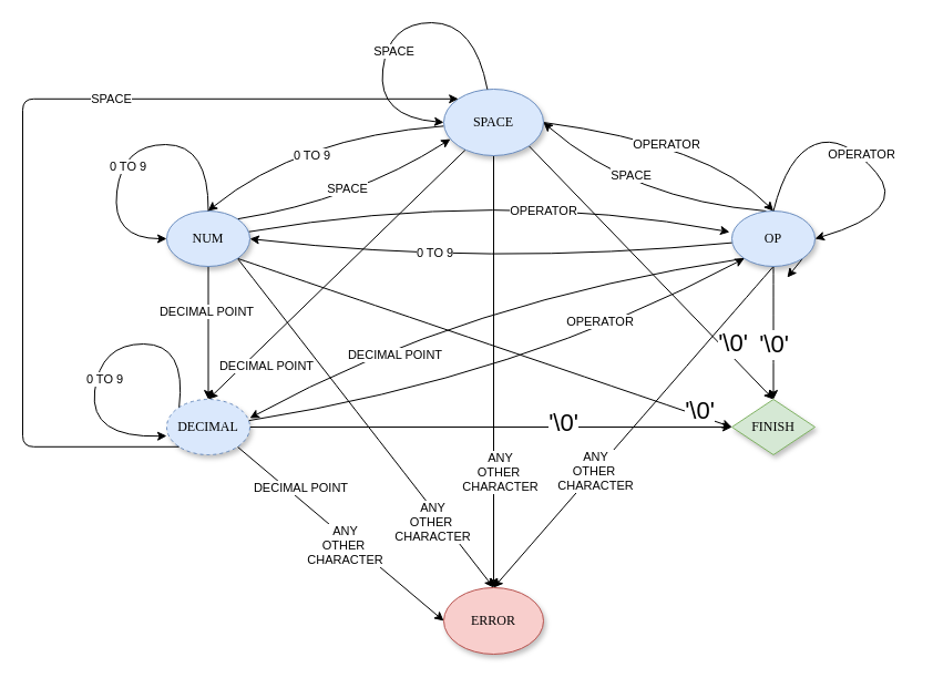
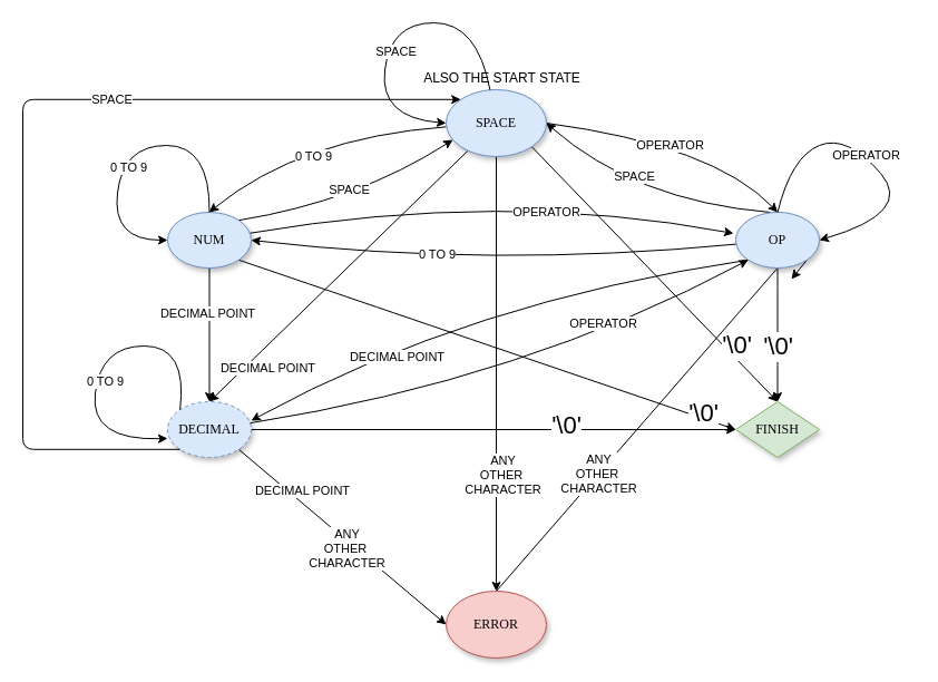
  <mxCell id="0" />
  <mxCell id="1" parent="0" />
  <mxCell id="2" style="edgeStyle=none;orthogonalLoop=1;jettySize=auto;html=1;entryX=0.5;entryY=0;entryDx=0;entryDy=0;strokeColor=#000000;curved=1;" parent="1" edge="1"><mxGeometry relative="1" as="geometry"><mxPoint x="399.997" y="113.322" as="sourcePoint" /><mxPoint x="187.22" y="190" as="targetPoint" /><Array as="points"><mxPoint x="269.72" y="123" /></Array></mxGeometry></mxCell>
  <mxCell id="3" value="0 TO 9" style="edgeLabel;html=1;align=center;verticalAlign=middle;resizable=0;points=[];" parent="2" vertex="1" connectable="0"><mxGeometry x="0.163" y="-1" relative="1" as="geometry"><mxPoint x="16.63" y="13.13" as="offset" /></mxGeometry></mxCell>
  <mxCell id="4" style="edgeStyle=none;rounded=1;orthogonalLoop=1;jettySize=auto;html=1;entryX=0.5;entryY=0;entryDx=0;entryDy=0;strokeColor=#000000;" parent="1" source="12" target="43" edge="1"><mxGeometry relative="1" as="geometry" /></mxCell>
  <mxCell id="5" value="DECIMAL POINT" style="edgeLabel;html=1;align=center;verticalAlign=middle;resizable=0;points=[];" parent="4" vertex="1" connectable="0"><mxGeometry x="-0.004" y="-1" relative="1" as="geometry"><mxPoint x="-63.34" y="83.83" as="offset" /></mxGeometry></mxCell>
  <mxCell id="6" style="edgeStyle=none;orthogonalLoop=1;jettySize=auto;html=1;exitX=1;exitY=0.5;exitDx=0;exitDy=0;entryX=0.5;entryY=0;entryDx=0;entryDy=0;strokeColor=#000000;curved=1;" parent="1" source="12" target="24" edge="1"><mxGeometry relative="1" as="geometry"><Array as="points"><mxPoint x="640" y="130" /></Array></mxGeometry></mxCell>
  <mxCell id="7" value="OPERATOR" style="edgeLabel;html=1;align=center;verticalAlign=middle;resizable=0;points=[];" parent="6" vertex="1" connectable="0"><mxGeometry x="-0.184" y="1" relative="1" as="geometry"><mxPoint x="14.71" y="8.3" as="offset" /></mxGeometry></mxCell>
  <mxCell id="8" style="edgeStyle=none;rounded=1;orthogonalLoop=1;jettySize=auto;html=1;exitX=1;exitY=1;exitDx=0;exitDy=0;entryX=0.5;entryY=0;entryDx=0;entryDy=0;strokeColor=#000000;" parent="1" source="12" target="44" edge="1"><mxGeometry relative="1" as="geometry" /></mxCell>
  <mxCell id="9" value="&lt;font style=&quot;font-size: 22px&quot;&gt;'\0'&lt;/font&gt;" style="edgeLabel;html=1;align=center;verticalAlign=middle;resizable=0;points=[];" parent="8" vertex="1" connectable="0"><mxGeometry x="0.09" relative="1" as="geometry"><mxPoint x="63.08" y="54.27" as="offset" /></mxGeometry></mxCell>
  <mxCell id="10" style="edgeStyle=none;rounded=1;orthogonalLoop=1;jettySize=auto;html=1;entryX=0.5;entryY=0;entryDx=0;entryDy=0;strokeColor=#000000;" parent="1" source="12" target="45" edge="1"><mxGeometry relative="1" as="geometry" /></mxCell>
  <mxCell id="11" value="ANY&lt;br&gt;OTHER&amp;nbsp;&lt;br&gt;CHARACTER" style="edgeLabel;html=1;align=center;verticalAlign=middle;resizable=0;points=[];" parent="10" vertex="1" connectable="0"><mxGeometry x="0.015" y="2" relative="1" as="geometry"><mxPoint x="3" y="87" as="offset" /></mxGeometry></mxCell>
  <mxCell id="12" value="SPACE" style="ellipse;whiteSpace=wrap;html=1;rounded=0;shadow=1;comic=0;labelBackgroundColor=none;strokeWidth=1;fontFamily=Verdana;fontSize=12;align=center;movableLabel=0;resizeWidth=0;container=0;autosize=0;fixDash=0;fillColor=#dae8fc;strokeColor=#6c8ebf;" parent="1" vertex="1"><mxGeometry x="400" y="80" width="90" height="60" as="geometry" /></mxCell>
  <mxCell id="13" style="edgeStyle=none;curved=1;orthogonalLoop=1;jettySize=auto;html=1;exitX=0.413;exitY=0;exitDx=0;exitDy=0;entryX=1;entryY=0.5;entryDx=0;entryDy=0;strokeColor=#000000;exitPerimeter=0;" parent="1" source="24" target="12" edge="1"><mxGeometry relative="1" as="geometry"><Array as="points"><mxPoint x="570" y="180" /></Array></mxGeometry></mxCell>
  <mxCell id="14" value="SPACE" style="edgeLabel;html=1;align=center;verticalAlign=middle;resizable=0;points=[];" parent="13" vertex="1" connectable="0"><mxGeometry x="0.212" y="-16" relative="1" as="geometry"><mxPoint as="offset" /></mxGeometry></mxCell>
  <mxCell id="15" style="edgeStyle=none;curved=1;orthogonalLoop=1;jettySize=auto;html=1;entryX=1;entryY=0.5;entryDx=0;entryDy=0;strokeColor=#000000;" parent="1" source="24" target="35" edge="1"><mxGeometry relative="1" as="geometry"><Array as="points"><mxPoint x="440" y="240" /></Array></mxGeometry></mxCell>
  <mxCell id="16" value="0 TO 9" style="edgeLabel;html=1;align=center;verticalAlign=middle;resizable=0;points=[];" parent="15" vertex="1" connectable="0"><mxGeometry x="0.24" y="-7" relative="1" as="geometry"><mxPoint as="offset" /></mxGeometry></mxCell>
  <mxCell id="17" style="edgeStyle=none;curved=1;orthogonalLoop=1;jettySize=auto;html=1;entryX=0.5;entryY=0;entryDx=0;entryDy=0;strokeColor=#000000;" parent="1" source="24" target="44" edge="1"><mxGeometry relative="1" as="geometry" /></mxCell>
  <mxCell id="18" value="&lt;span style=&quot;font-size: 22px&quot;&gt;'\0'&lt;/span&gt;" style="edgeLabel;html=1;align=center;verticalAlign=middle;resizable=0;points=[];" parent="17" vertex="1" connectable="0"><mxGeometry x="-0.283" relative="1" as="geometry"><mxPoint y="27" as="offset" /></mxGeometry></mxCell>
  <mxCell id="19" style="edgeStyle=none;curved=1;orthogonalLoop=1;jettySize=auto;html=1;exitX=1;exitY=1;exitDx=0;exitDy=0;strokeColor=#000000;" parent="1" source="24" edge="1"><mxGeometry relative="1" as="geometry"><mxPoint x="710" y="250" as="targetPoint" /></mxGeometry></mxCell>
  <mxCell id="20" style="edgeStyle=none;curved=1;orthogonalLoop=1;jettySize=auto;html=1;exitX=0;exitY=1;exitDx=0;exitDy=0;entryX=1;entryY=0.34;entryDx=0;entryDy=0;strokeColor=#000000;entryPerimeter=0;" parent="1" source="24" target="43" edge="1"><mxGeometry relative="1" as="geometry"><Array as="points"><mxPoint x="420" y="270" /></Array></mxGeometry></mxCell>
  <mxCell id="21" value="DECIMAL POINT" style="edgeLabel;html=1;align=center;verticalAlign=middle;resizable=0;points=[];" parent="20" vertex="1" connectable="0"><mxGeometry x="0.39" y="6" relative="1" as="geometry"><mxPoint y="7.65" as="offset" /></mxGeometry></mxCell>
- <mxCell id="22" style="edgeStyle=none;curved=1;orthogonalLoop=1;jettySize=auto;html=1;exitX=0.5;exitY=1;exitDx=0;exitDy=0;entryX=0.5;entryY=0;entryDx=0;entryDy=0;strokeColor=#000000;" parent="1" source="24" target="45" edge="1"><mxGeometry relative="1" as="geometry" /></mxCell>
+ <mxCell id="22" style="edgeStyle=none;curved=1;orthogonalLoop=1;jettySize=auto;html=1;exitX=0.5;exitY=1;exitDx=0;exitDy=0;entryX=0.5;entryY=0;entryDx=0;entryDy=0;strokeColor=#000000;endArrow=none;" parent="1" source="24" target="45" edge="1"><mxGeometry relative="1" as="geometry" /></mxCell>
  <mxCell id="23" value="ANY&lt;br&gt;OTHER&amp;nbsp;&lt;br&gt;CHARACTER" style="edgeLabel;html=1;align=center;verticalAlign=middle;resizable=0;points=[];" parent="22" vertex="1" connectable="0"><mxGeometry x="0.274" relative="1" as="geometry"><mxPoint as="offset" /></mxGeometry></mxCell>
  <mxCell id="24" value="&lt;span&gt;OP&lt;/span&gt;" style="ellipse;whiteSpace=wrap;html=1;rounded=0;shadow=1;comic=0;labelBackgroundColor=none;strokeWidth=1;fontFamily=Verdana;fontSize=12;align=center;fillColor=#dae8fc;strokeColor=#6c8ebf;" parent="1" vertex="1"><mxGeometry x="660" y="190" width="75" height="50" as="geometry" /></mxCell>
  <mxCell id="25" style="edgeStyle=none;rounded=1;orthogonalLoop=1;jettySize=auto;html=1;strokeColor=#000000;" parent="1" source="35" target="43" edge="1"><mxGeometry relative="1" as="geometry" /></mxCell>
  <mxCell id="26" value="DECIMAL POINT" style="edgeLabel;html=1;align=center;verticalAlign=middle;resizable=0;points=[];" parent="25" vertex="1" connectable="0"><mxGeometry x="-0.333" y="-2" relative="1" as="geometry"><mxPoint as="offset" /></mxGeometry></mxCell>
  <mxCell id="27" style="edgeStyle=none;curved=1;orthogonalLoop=1;jettySize=auto;html=1;entryX=-0.027;entryY=0.38;entryDx=0;entryDy=0;strokeColor=#000000;entryPerimeter=0;" parent="1" source="35" target="24" edge="1"><mxGeometry relative="1" as="geometry"><Array as="points"><mxPoint x="450" y="170" /></Array></mxGeometry></mxCell>
  <mxCell id="28" value="OPERATOR" style="edgeLabel;html=1;align=center;verticalAlign=middle;resizable=0;points=[];" parent="27" vertex="1" connectable="0"><mxGeometry x="-0.344" y="-1" relative="1" as="geometry"><mxPoint x="123.1" y="4.74" as="offset" /></mxGeometry></mxCell>
  <mxCell id="29" style="edgeStyle=none;curved=1;orthogonalLoop=1;jettySize=auto;html=1;exitX=1;exitY=0;exitDx=0;exitDy=0;entryX=0.067;entryY=0.75;entryDx=0;entryDy=0;entryPerimeter=0;strokeColor=#000000;" parent="1" source="35" target="12" edge="1"><mxGeometry relative="1" as="geometry"><Array as="points"><mxPoint x="320" y="180" /></Array></mxGeometry></mxCell>
  <mxCell id="30" value="SPACE" style="edgeLabel;html=1;align=center;verticalAlign=middle;resizable=0;points=[];" parent="29" vertex="1" connectable="0"><mxGeometry x="0.026" y="12" relative="1" as="geometry"><mxPoint x="-1" as="offset" /></mxGeometry></mxCell>
  <mxCell id="31" style="edgeStyle=none;curved=1;orthogonalLoop=1;jettySize=auto;html=1;exitX=1;exitY=1;exitDx=0;exitDy=0;entryX=0;entryY=0.5;entryDx=0;entryDy=0;strokeColor=#000000;" parent="1" source="35" target="44" edge="1"><mxGeometry relative="1" as="geometry" /></mxCell>
  <mxCell id="32" value="&lt;span style=&quot;font-size: 22px&quot;&gt;'\0'&lt;/span&gt;" style="edgeLabel;html=1;align=center;verticalAlign=middle;resizable=0;points=[];" parent="31" vertex="1" connectable="0"><mxGeometry x="0.475" relative="1" as="geometry"><mxPoint x="86.8" y="24.85" as="offset" /></mxGeometry></mxCell>
- <mxCell id="33" style="edgeStyle=none;curved=1;orthogonalLoop=1;jettySize=auto;html=1;exitX=1;exitY=1;exitDx=0;exitDy=0;entryX=0.5;entryY=0;entryDx=0;entryDy=0;strokeColor=#000000;" parent="1" source="35" target="45" edge="1"><mxGeometry relative="1" as="geometry" /></mxCell>
- <mxCell id="34" value="ANY&lt;br&gt;OTHER&amp;nbsp;&lt;br&gt;CHARACTER" style="edgeLabel;html=1;align=center;verticalAlign=middle;resizable=0;points=[];" parent="33" vertex="1" connectable="0"><mxGeometry x="0.106" relative="1" as="geometry"><mxPoint x="48.46" y="73.02" as="offset" /></mxGeometry></mxCell>
  <mxCell id="35" value="NUM" style="ellipse;whiteSpace=wrap;html=1;rounded=0;shadow=1;comic=0;labelBackgroundColor=none;strokeWidth=1;fontFamily=Verdana;fontSize=12;align=center;fillColor=#dae8fc;strokeColor=#6c8ebf;" parent="1" vertex="1"><mxGeometry x="150" y="190" width="75" height="50" as="geometry" /></mxCell>
  <mxCell id="36" style="edgeStyle=none;rounded=1;orthogonalLoop=1;jettySize=auto;html=1;exitX=1;exitY=1;exitDx=0;exitDy=0;entryX=0;entryY=0.5;entryDx=0;entryDy=0;strokeColor=#000000;" parent="1" source="43" target="45" edge="1"><mxGeometry relative="1" as="geometry" /></mxCell>
  <mxCell id="37" value="DECIMAL POINT" style="edgeLabel;html=1;align=center;verticalAlign=middle;resizable=0;points=[];" parent="36" vertex="1" connectable="0"><mxGeometry x="-0.327" y="1" relative="1" as="geometry"><mxPoint x="-7.13" y="-14.94" as="offset" /></mxGeometry></mxCell>
  <mxCell id="38" value="ANY&lt;br&gt;OTHER&amp;nbsp;&lt;br&gt;CHARACTER" style="edgeLabel;html=1;align=center;verticalAlign=middle;resizable=0;points=[];" parent="36" vertex="1" connectable="0"><mxGeometry x="0.144" y="1" relative="1" as="geometry"><mxPoint x="-10.68" as="offset" /></mxGeometry></mxCell>
  <mxCell id="39" style="edgeStyle=none;curved=1;orthogonalLoop=1;jettySize=auto;html=1;entryX=0;entryY=1;entryDx=0;entryDy=0;strokeColor=#000000;" parent="1" source="43" target="24" edge="1"><mxGeometry relative="1" as="geometry"><Array as="points"><mxPoint x="470" y="340" /></Array></mxGeometry></mxCell>
  <mxCell id="40" value="OPERATOR" style="edgeLabel;html=1;align=center;verticalAlign=middle;resizable=0;points=[];" parent="39" vertex="1" connectable="0"><mxGeometry x="-0.369" y="5" relative="1" as="geometry"><mxPoint x="167.7" y="-60.5" as="offset" /></mxGeometry></mxCell>
  <mxCell id="41" style="edgeStyle=orthogonalEdgeStyle;rounded=0;orthogonalLoop=1;jettySize=auto;html=1;exitX=1;exitY=0.5;exitDx=0;exitDy=0;entryX=0;entryY=0.5;entryDx=0;entryDy=0;" edge="1" parent="1" source="43" target="44"><mxGeometry relative="1" as="geometry" /></mxCell>
  <mxCell id="42" value="&lt;span style=&quot;font-size: 22px&quot;&gt;'\0'&lt;/span&gt;" style="edgeLabel;html=1;align=center;verticalAlign=middle;resizable=0;points=[];" vertex="1" connectable="0" parent="41"><mxGeometry x="0.297" y="4" relative="1" as="geometry"><mxPoint as="offset" /></mxGeometry></mxCell>
  <mxCell id="43" value="DECIMAL" style="ellipse;whiteSpace=wrap;html=1;rounded=0;shadow=1;comic=0;labelBackgroundColor=none;strokeWidth=1;fontFamily=Verdana;fontSize=12;align=center;fillColor=#dae8fc;strokeColor=#6c8ebf;dashed=1;" parent="1" vertex="1"><mxGeometry x="150" y="360" width="75" height="50" as="geometry" /></mxCell>
  <mxCell id="44" value="FINISH" style="rhombus;whiteSpace=wrap;html=1;shadow=1;comic=0;labelBackgroundColor=none;strokeWidth=1;fontFamily=Verdana;fontSize=12;align=center;fillColor=#d5e8d4;strokeColor=#82b366;" parent="1" vertex="1"><mxGeometry x="660" y="360" width="75" height="50" as="geometry" /></mxCell>
  <mxCell id="45" value="ERROR" style="ellipse;whiteSpace=wrap;html=1;rounded=0;shadow=1;comic=0;labelBackgroundColor=none;strokeWidth=1;fontFamily=Verdana;fontSize=12;align=center;movableLabel=0;resizeWidth=0;container=0;autosize=0;fixDash=0;fillColor=#f8cecc;strokeColor=#b85450;" parent="1" vertex="1"><mxGeometry x="400" y="530" width="90" height="60" as="geometry" /></mxCell>
  <mxCell id="46" style="edgeStyle=none;rounded=1;orthogonalLoop=1;jettySize=auto;html=1;entryX=0.5;entryY=0;entryDx=0;entryDy=0;strokeColor=#000000;" parent="1" source="44" target="44" edge="1"><mxGeometry relative="1" as="geometry" /></mxCell>
+ <mxCell id="47" value="ALSO THE START STATE" style="text;html=1;align=center;verticalAlign=middle;resizable=0;points=[];autosize=1;" parent="1" vertex="1"><mxGeometry x="370" y="60" width="160" height="20" as="geometry" /></mxCell>
  <mxCell id="48" style="edgeStyle=none;orthogonalLoop=1;jettySize=auto;html=1;exitX=0.5;exitY=0;exitDx=0;exitDy=0;entryX=0;entryY=0.5;entryDx=0;entryDy=0;strokeColor=#000000;curved=1;" parent="1" source="35" target="35" edge="1"><mxGeometry relative="1" as="geometry"><Array as="points"><mxPoint x="188" y="130" /><mxPoint x="110" y="130" /><mxPoint x="100" y="215" /></Array></mxGeometry></mxCell>
  <mxCell id="49" value="0 TO 9" style="edgeLabel;html=1;align=center;verticalAlign=middle;resizable=0;points=[];" parent="48" vertex="1" connectable="0"><mxGeometry x="0.15" y="7" relative="1" as="geometry"><mxPoint as="offset" /></mxGeometry></mxCell>
  <mxCell id="50" style="edgeStyle=none;orthogonalLoop=1;jettySize=auto;html=1;entryX=0;entryY=0.5;entryDx=0;entryDy=0;strokeColor=#000000;curved=1;" parent="1" source="12" target="12" edge="1"><mxGeometry relative="1" as="geometry"><mxPoint x="427.5" y="80" as="sourcePoint" /><mxPoint x="390" y="105" as="targetPoint" /><Array as="points"><mxPoint x="428" y="20" /><mxPoint x="350" y="20" /><mxPoint x="340" y="105" /></Array></mxGeometry></mxCell>
  <mxCell id="51" value="SPACE" style="edgeLabel;html=1;align=center;verticalAlign=middle;resizable=0;points=[];" parent="50" vertex="1" connectable="0"><mxGeometry x="0.15" y="7" relative="1" as="geometry"><mxPoint as="offset" /></mxGeometry></mxCell>
  <mxCell id="52" style="edgeStyle=none;orthogonalLoop=1;jettySize=auto;html=1;entryX=0;entryY=0.66;entryDx=0;entryDy=0;strokeColor=#000000;curved=1;entryPerimeter=0;exitX=0;exitY=0;exitDx=0;exitDy=0;" parent="1" source="43" target="43" edge="1"><mxGeometry relative="1" as="geometry"><mxPoint x="168" y="360" as="sourcePoint" /><mxPoint x="130" y="395" as="targetPoint" /><Array as="points"><mxPoint x="168" y="310" /><mxPoint x="90" y="310" /><mxPoint x="80" y="395" /></Array></mxGeometry></mxCell>
  <mxCell id="53" value="0 TO 9" style="edgeLabel;html=1;align=center;verticalAlign=middle;resizable=0;points=[];" parent="52" vertex="1" connectable="0"><mxGeometry x="0.15" y="7" relative="1" as="geometry"><mxPoint as="offset" /></mxGeometry></mxCell>
  <mxCell id="54" style="edgeStyle=none;curved=1;orthogonalLoop=1;jettySize=auto;html=1;entryX=0;entryY=0.5;entryDx=0;entryDy=0;strokeColor=#000000;" parent="1" source="43" target="43" edge="1"><mxGeometry relative="1" as="geometry" /></mxCell>
  <mxCell id="55" style="edgeStyle=none;curved=1;orthogonalLoop=1;jettySize=auto;html=1;exitX=0.5;exitY=0;exitDx=0;exitDy=0;entryX=1;entryY=0.5;entryDx=0;entryDy=0;strokeColor=#000000;" parent="1" source="24" target="24" edge="1"><mxGeometry relative="1" as="geometry"><Array as="points"><mxPoint x="710" y="140" /><mxPoint x="760" y="120" /><mxPoint x="820" y="190" /></Array></mxGeometry></mxCell>
  <mxCell id="56" value="OPERATOR" style="edgeLabel;html=1;align=center;verticalAlign=middle;resizable=0;points=[];" parent="55" vertex="1" connectable="0"><mxGeometry x="-0.091" y="1" relative="1" as="geometry"><mxPoint as="offset" /></mxGeometry></mxCell>
  <mxCell id="57" value="" style="edgeStyle=elbowEdgeStyle;elbow=vertical;endArrow=classic;html=1;strokeColor=#000000;entryX=0;entryY=0;entryDx=0;entryDy=0;exitX=0;exitY=1;exitDx=0;exitDy=0;" parent="1" source="43" target="12" edge="1"><mxGeometry width="50" height="50" relative="1" as="geometry"><mxPoint x="-10" y="410" as="sourcePoint" /><mxPoint x="40" y="40" as="targetPoint" /><Array as="points"><mxPoint x="20" y="60" /></Array></mxGeometry></mxCell>
  <mxCell id="58" value="SPACE" style="edgeLabel;html=1;align=center;verticalAlign=middle;resizable=0;points=[];" parent="57" vertex="1" connectable="0"><mxGeometry x="0.262" relative="1" as="geometry"><mxPoint as="offset" /></mxGeometry></mxCell>
